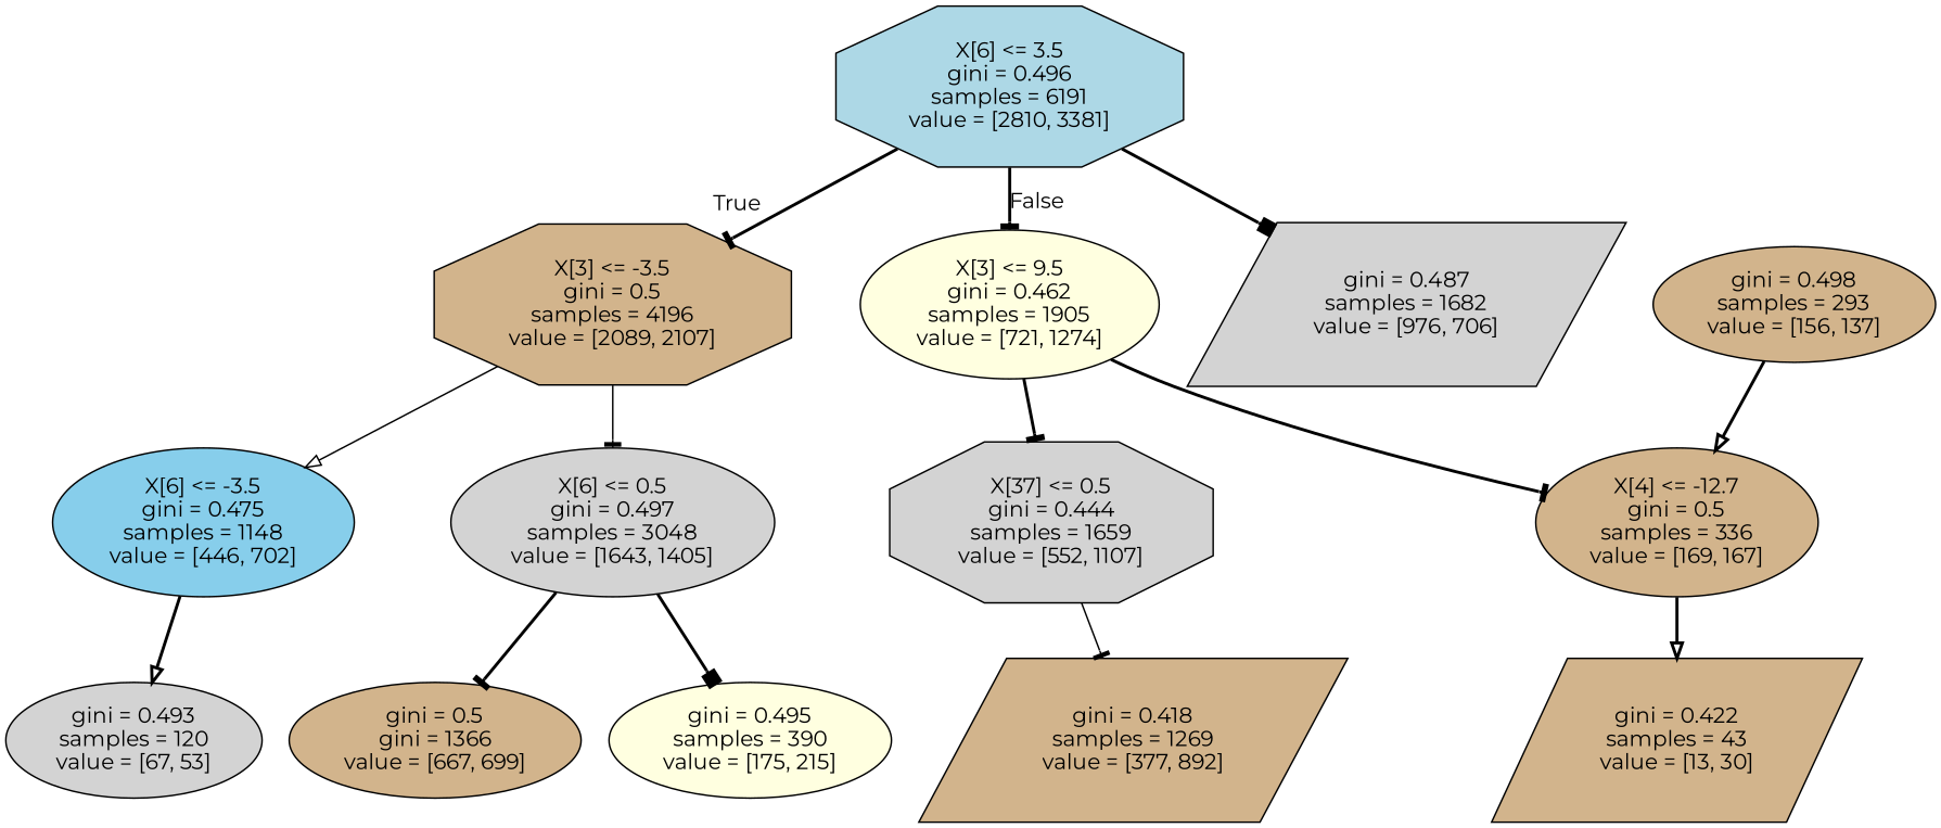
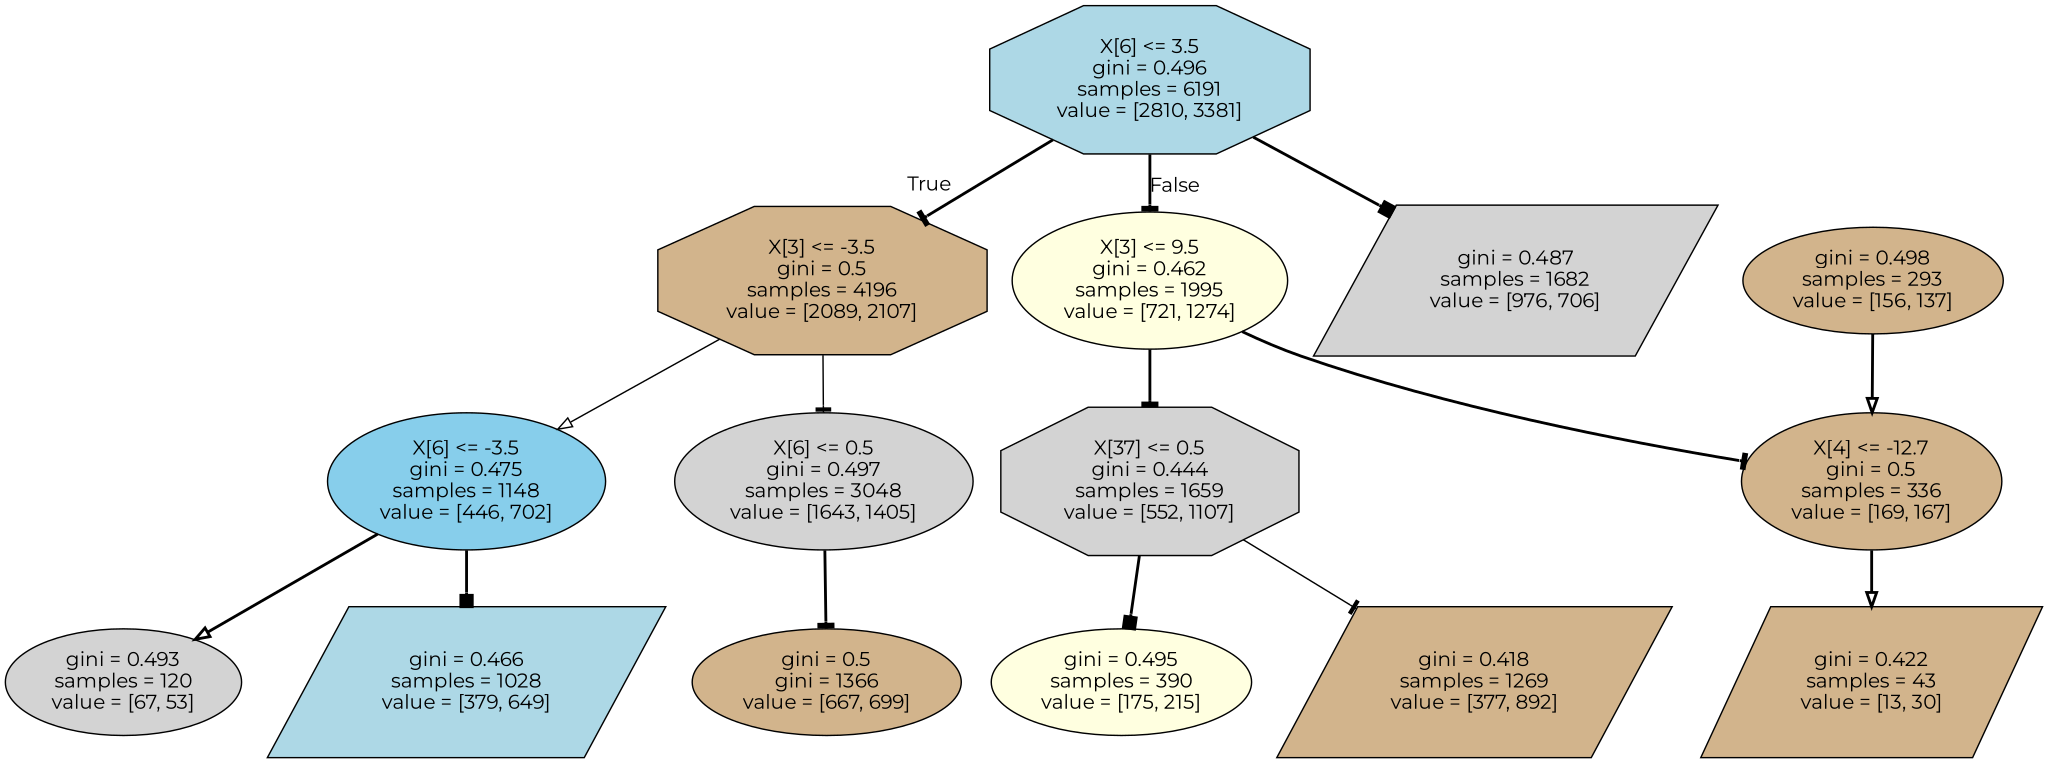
  digraph {
    fontname=Montserrat
    node [fillcolor=tan fontname=Montserrat shape=ellipse style=filled]
    edge [arrowhead=tee fontname=Montserrat style=bold]
    n1 [fillcolor=lightblue label="X[6] <= 3.5\ngini = 0.496\nsamples = 6191\nvalue = [2810, 3381]" shape=octagon]
    n2 [label="X[3] <= -3.5\ngini = 0.5\nsamples = 4196\nvalue = [2089, 2107]" shape=octagon]
-   n3 [fillcolor=lightyellow label="X[3] <= 9.5\ngini = 0.462\nsamples = 1905\nvalue = [721, 1274]"]
+   n3 [fillcolor=lightyellow label="X[3] <= 9.5\ngini = 0.462\nsamples = 1995\nvalue = [721, 1274]"]
    n4 [fillcolor=lightgrey label="gini = 0.487\nsamples = 1682\nvalue = [976, 706]" shape=parallelogram]
    n5 [fillcolor=skyblue label="X[6] <= -3.5\ngini = 0.475\nsamples = 1148\nvalue = [446, 702]"]
    n6 [fillcolor=lightgrey label="X[6] <= 0.5\ngini = 0.497\nsamples = 3048\nvalue = [1643, 1405]"]
    n7 [fillcolor=lightgrey label="X[37] <= 0.5\ngini = 0.444\nsamples = 1659\nvalue = [552, 1107]" shape=octagon]
    n8 [label="X[4] <= -12.7\ngini = 0.5\nsamples = 336\nvalue = [169, 167]"]
    n9 [fillcolor=lightgrey label="gini = 0.493\nsamples = 120\nvalue = [67, 53]"]
+   n10 [fillcolor=lightblue label="gini = 0.466\nsamples = 1028\nvalue = [379, 649]" shape=parallelogram]
    n11 [label="gini = 0.5\ngini = 1366\nvalue = [667, 699]"]
    n12 [fillcolor=lightyellow label="gini = 0.495\nsamples = 390\nvalue = [175, 215]"]
    n13 [label="gini = 0.418\nsamples = 1269\nvalue = [377, 892]" shape=parallelogram]
    n14 [label="gini = 0.422\nsamples = 43\nvalue = [13, 30]" shape=parallelogram]
    n15 [label="gini = 0.498\nsamples = 293\nvalue = [156, 137]"]
    n1 -> n2 [headlabel=True labelangle=45 labeldistance=2.5]
    n1 -> n3 [headlabel=False labelangle=-45 labeldistance=2.5]
    n1 -> n4 [arrowhead=box]
    n2 -> n5 [arrowhead=onormal style=solid]
    n2 -> n6 [style=solid]
    n3 -> n7
    n3 -> n8
    n5 -> n9 [arrowhead=onormal]
+   n5 -> n10 [arrowhead=box]
    n6 -> n11
-   n6 -> n12 [arrowhead=box]
+   n7 -> n12 [arrowhead=box]
    n7 -> n13 [style=solid]
    n8 -> n14 [arrowhead=onormal]
    n15 -> n8 [arrowhead=onormal]
  }
